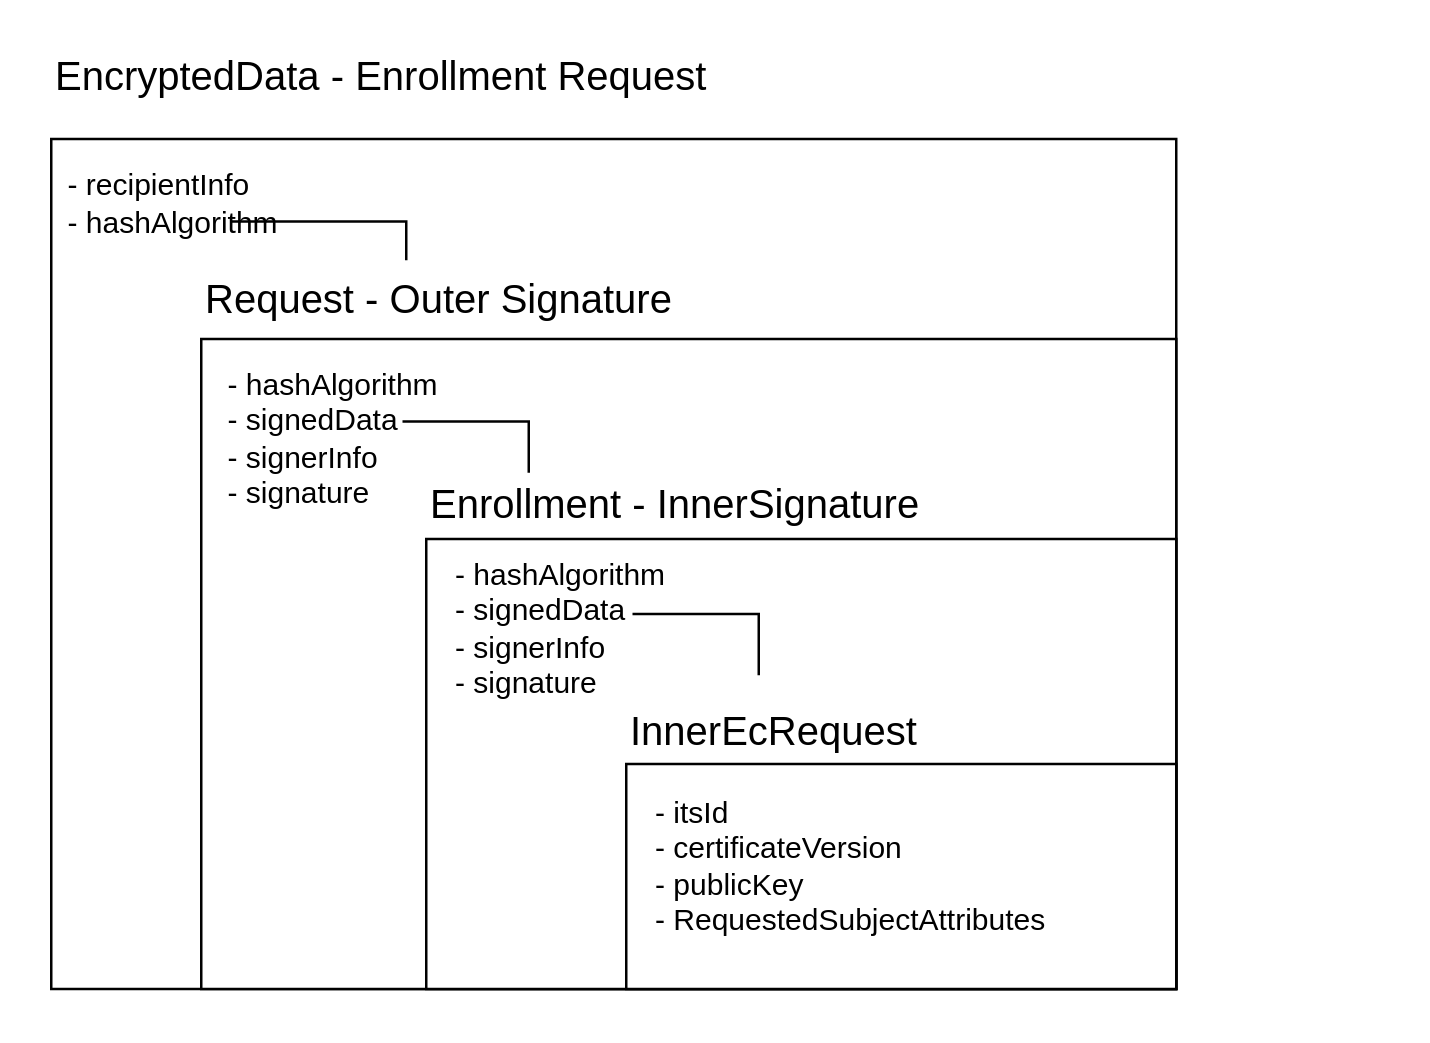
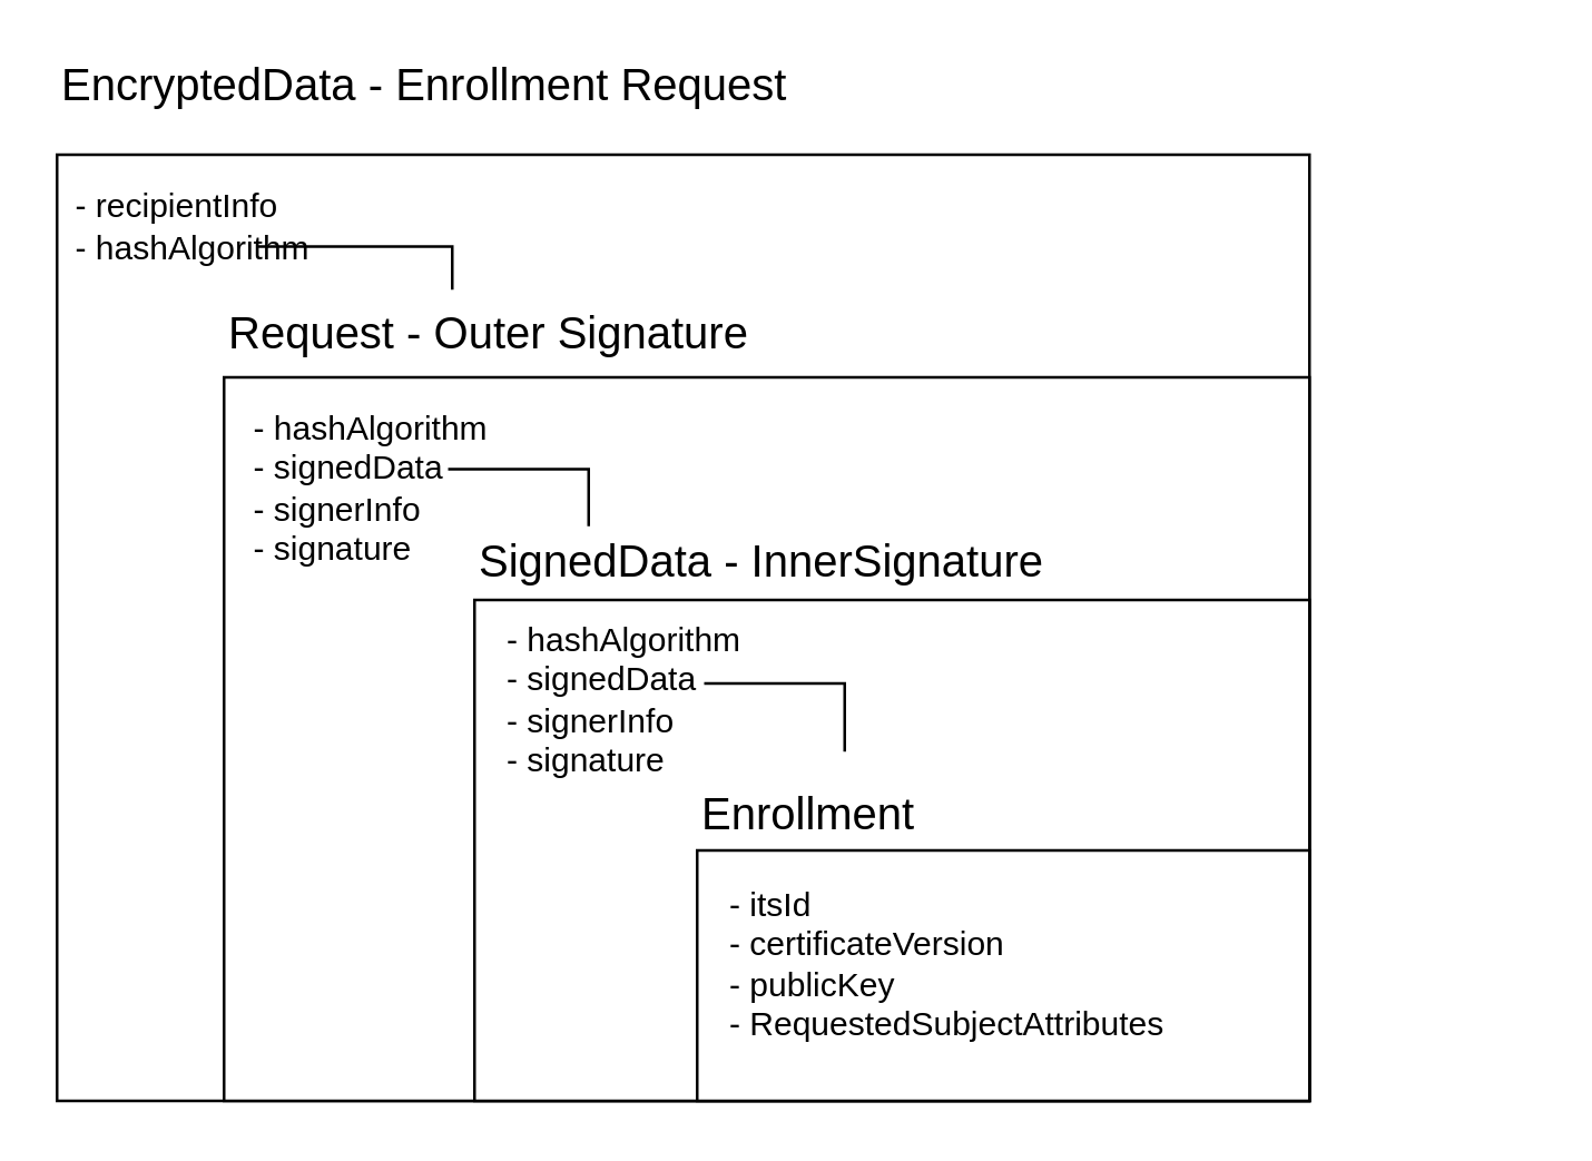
  <mxCell id="0" />
  <mxCell id="1" parent="0" />
  <mxCell id="2" value="" style="rounded=0;whiteSpace=wrap;html=1;fontSize=15;" parent="1" vertex="1"><mxGeometry x="20" y="55" width="450" height="340" as="geometry" /></mxCell>
  <mxCell id="3" value="" style="rounded=0;whiteSpace=wrap;html=1;fontSize=15;" parent="1" vertex="1"><mxGeometry x="80" y="135" width="390" height="260" as="geometry" /></mxCell>
  <mxCell id="4" value="" style="rounded=0;whiteSpace=wrap;html=1;fontSize=15;" parent="1" vertex="1"><mxGeometry x="170" y="215" width="300" height="180" as="geometry" /></mxCell>
  <mxCell id="5" value="&lt;font style=&quot;font-size: 16px&quot;&gt;EncryptedData - Enrollment Request&lt;/font&gt;" style="text;html=1;strokeColor=none;fillColor=none;align=left;verticalAlign=middle;whiteSpace=wrap;rounded=0;fontSize=15;" parent="1" vertex="1"><mxGeometry x="20" y="20" width="420" height="20" as="geometry" /></mxCell>
- <mxCell id="6" value="&lt;span style=&quot;font-size: 16px&quot;&gt;Enrollment - InnerSignature&lt;/span&gt;" style="text;html=1;strokeColor=none;fillColor=none;align=left;verticalAlign=middle;whiteSpace=wrap;rounded=0;fontSize=15;" parent="1" vertex="1"><mxGeometry x="170" y="189" width="300" height="24" as="geometry" /></mxCell>
+ <mxCell id="6" value="&lt;span style=&quot;font-size: 16px&quot;&gt;SignedData - InnerSignature&lt;/span&gt;" style="text;html=1;strokeColor=none;fillColor=none;align=left;verticalAlign=middle;whiteSpace=wrap;rounded=0;fontSize=15;" parent="1" vertex="1"><mxGeometry x="170" y="189" width="300" height="24" as="geometry" /></mxCell>
  <mxCell id="7" value="&lt;font style=&quot;font-size: 16px&quot;&gt;Request - Outer Signature&lt;/font&gt;" style="text;html=1;strokeColor=none;fillColor=none;align=left;verticalAlign=middle;whiteSpace=wrap;rounded=0;fontSize=15;" parent="1" vertex="1"><mxGeometry x="80" y="109" width="300" height="20" as="geometry" /></mxCell>
  <mxCell id="8" value="&lt;div style=&quot;font-size: 14px&quot;&gt;&lt;font style=&quot;font-size: 12px&quot;&gt;- recipientInfo&lt;/font&gt;&lt;/div&gt;&lt;div style=&quot;font-size: 12px&quot;&gt;&lt;font style=&quot;font-size: 12px&quot;&gt;- hashAlgorithm&lt;br&gt;&lt;/font&gt;&lt;/div&gt;" style="text;html=1;strokeColor=none;fillColor=none;align=left;verticalAlign=middle;whiteSpace=wrap;rounded=0;fontSize=15;" parent="1" vertex="1"><mxGeometry x="25" y="50" width="110" height="60" as="geometry" /></mxCell>
  <mxCell id="9" value="" style="shape=partialRectangle;whiteSpace=wrap;html=1;bottom=0;right=0;fillColor=none;fontSize=15;align=left;direction=south;" parent="1" vertex="1"><mxGeometry x="92" y="88" width="70" height="15" as="geometry" /></mxCell>
  <mxCell id="10" value="&lt;div style=&quot;font-size: 14px&quot;&gt;&lt;font style=&quot;font-size: 12px&quot;&gt;- hashAlgorithm&lt;br&gt;&lt;/font&gt;&lt;/div&gt;&lt;div style=&quot;font-size: 12px&quot;&gt;&lt;font style=&quot;font-size: 12px&quot;&gt;- signedData&lt;/font&gt;&lt;/div&gt;&lt;div style=&quot;font-size: 12px&quot;&gt;&lt;font style=&quot;font-size: 12px&quot;&gt;- signerInfo&lt;/font&gt;&lt;/div&gt;&lt;div style=&quot;font-size: 12px&quot;&gt;&lt;font style=&quot;font-size: 12px&quot;&gt;- signature&lt;br&gt;&lt;/font&gt;&lt;/div&gt;" style="text;html=1;strokeColor=none;fillColor=none;align=left;verticalAlign=middle;whiteSpace=wrap;rounded=0;fontSize=15;" parent="1" vertex="1"><mxGeometry x="89" y="143.5" width="110" height="60" as="geometry" /></mxCell>
  <mxCell id="11" value="" style="shape=partialRectangle;whiteSpace=wrap;html=1;bottom=0;right=0;fillColor=none;fontSize=15;align=left;direction=south;" parent="1" vertex="1"><mxGeometry x="161" y="168" width="50" height="20" as="geometry" /></mxCell>
  <mxCell id="12" value="&lt;div style=&quot;font-size: 14px&quot;&gt;&lt;font style=&quot;font-size: 12px&quot;&gt;- hashAlgorithm&lt;br&gt;&lt;/font&gt;&lt;/div&gt;&lt;div style=&quot;font-size: 12px&quot;&gt;&lt;font style=&quot;font-size: 12px&quot;&gt;- signedData&lt;/font&gt;&lt;/div&gt;&lt;div style=&quot;font-size: 12px&quot;&gt;&lt;font style=&quot;font-size: 12px&quot;&gt;- signerInfo&lt;/font&gt;&lt;/div&gt;&lt;div style=&quot;font-size: 12px&quot;&gt;&lt;font style=&quot;font-size: 12px&quot;&gt;- signature&lt;br&gt;&lt;/font&gt;&lt;/div&gt;" style="text;html=1;strokeColor=none;fillColor=none;align=left;verticalAlign=middle;whiteSpace=wrap;rounded=0;fontSize=15;" vertex="1" parent="1"><mxGeometry x="180" y="220" width="110" height="60" as="geometry" /></mxCell>
  <mxCell id="13" value="" style="rounded=0;whiteSpace=wrap;html=1;fontSize=15;" vertex="1" parent="1"><mxGeometry x="250" y="305" width="220" height="90" as="geometry" /></mxCell>
- <mxCell id="14" value="&lt;span style=&quot;font-size: 16px&quot;&gt;InnerEcRequest&lt;/span&gt;" style="text;html=1;strokeColor=none;fillColor=none;align=left;verticalAlign=middle;whiteSpace=wrap;rounded=0;fontSize=15;" vertex="1" parent="1"><mxGeometry x="250" y="280" width="300" height="24" as="geometry" /></mxCell>
+ <mxCell id="14" value="&lt;span style=&quot;font-size: 16px&quot;&gt;Enrollment&lt;/span&gt;" style="text;html=1;strokeColor=none;fillColor=none;align=left;verticalAlign=middle;whiteSpace=wrap;rounded=0;fontSize=15;" vertex="1" parent="1"><mxGeometry x="250" y="280" width="300" height="24" as="geometry" /></mxCell>
  <mxCell id="15" value="" style="shape=partialRectangle;whiteSpace=wrap;html=1;bottom=0;right=0;fillColor=none;fontSize=15;align=left;direction=south;" vertex="1" parent="1"><mxGeometry x="253" y="245" width="50" height="24" as="geometry" /></mxCell>
  <mxCell id="16" value="&lt;div style=&quot;font-size: 14px&quot;&gt;&lt;font style=&quot;font-size: 12px&quot;&gt;- itsId&lt;br&gt;&lt;/font&gt;&lt;/div&gt;&lt;div style=&quot;font-size: 12px&quot;&gt;&lt;font style=&quot;font-size: 12px&quot;&gt;- certificateVersion&lt;/font&gt;&lt;/div&gt;&lt;div style=&quot;font-size: 12px&quot;&gt;&lt;font style=&quot;font-size: 12px&quot;&gt;- publicKey&lt;/font&gt;&lt;/div&gt;&lt;div style=&quot;font-size: 12px&quot;&gt;&lt;font style=&quot;font-size: 12px&quot;&gt;- RequestedSubjectAttributes&lt;br&gt;&lt;/font&gt;&lt;/div&gt;" style="text;html=1;strokeColor=none;fillColor=none;align=left;verticalAlign=middle;whiteSpace=wrap;rounded=0;fontSize=15;" vertex="1" parent="1"><mxGeometry x="260" y="315" width="230" height="60" as="geometry" /></mxCell>
